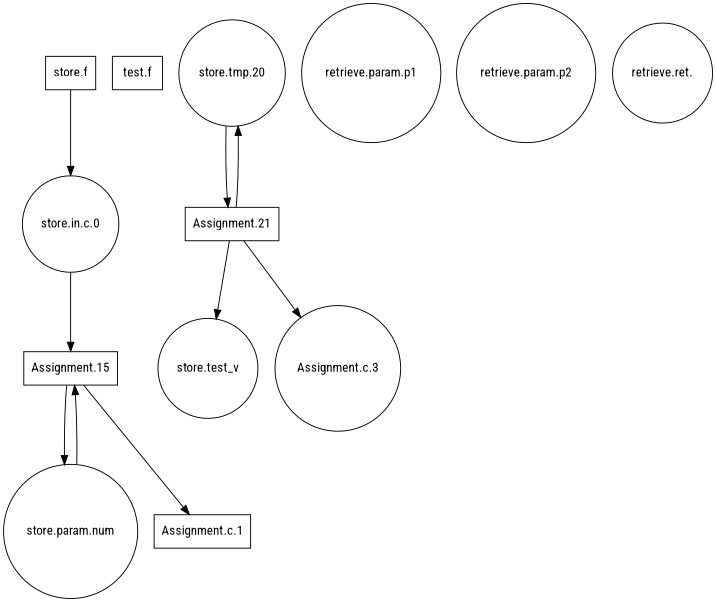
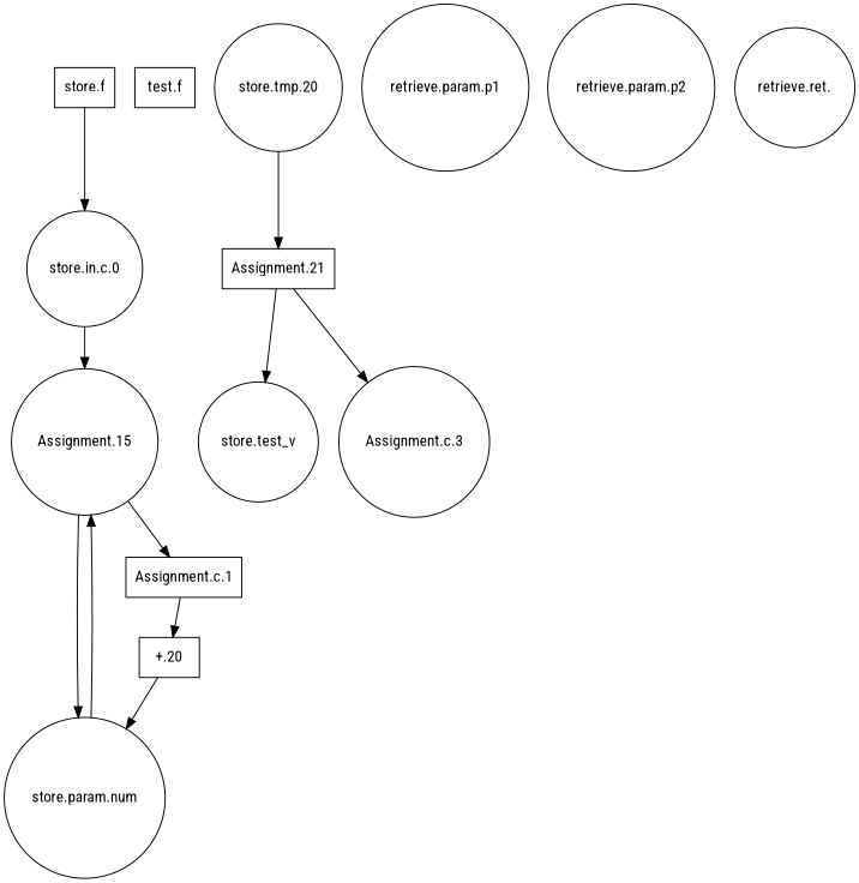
  digraph {
    fontname="Roboto Condensed"
    node [fontname="Roboto Condensed" shape=circle]
    edge [fontname="Roboto Condensed"]
    n1 [label="store.f" shape=box]
    n2 [label="store.in.c.0"]
-   n3 [label="Assignment.15" shape=box]
+   n3 [label="Assignment.15"]
    n4 [label="test.f" shape=box]
    n5 [label="store.param.num"]
    n6 [label="Assignment.c.1" shape=box]
+   n7 [label="+.20" shape=box]
    n8 [label="store.tmp.20"]
    n9 [label="Assignment.21" shape=box]
    n10 [label="store.test_v"]
    n11 [label="Assignment.c.3"]
    n12 [label="retrieve.param.p1"]
    n13 [label="retrieve.param.p2"]
    n14 [label="retrieve.ret."]
    n1 -> n2
    n2 -> n3
    n3 -> n5
    n3 -> n6
    n5 -> n3
+   n6 -> n7
+   n7 -> n5
    n8 -> n9
-   n9 -> n8
    n9 -> n10
    n9 -> n11
  }
